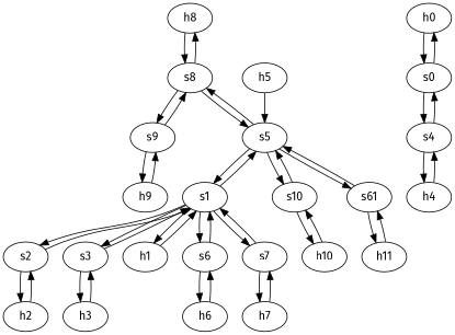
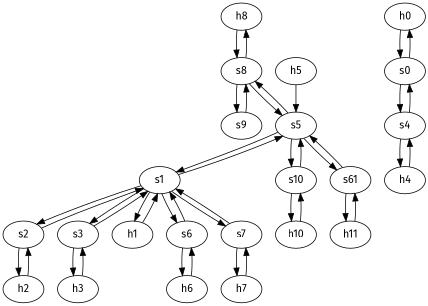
  strict digraph {
    fontname="Fira Sans"
    node [fontname="Fira Sans" type=host]
    edge [capacity="1Gbps" cost=1 dst_port=1 fontname="Fira Sans" src_port=1]
    h8 [ip="111.0.8.8" mac="00:00:00:00:8:8"]
    s8 [type=switch]
    s9 [type=switch]
    s5 [type=switch]
-   h9 [ip="111.0.9.9" mac="00:00:00:00:9:9"]
    s1 [type=switch]
    s10 [type=switch]
    n8 [label=s61 type=switch]
    h2 [ip="111.0.2.2" mac="00:00:00:00:2:2"]
    s2 [type=switch]
    s3 [type=switch]
    h1 [ip="111.0.1.1" mac="00:00:00:00:1:1"]
    s6 [type=switch]
    s7 [type=switch]
    h3 [ip="111.0.3.3" mac="00:00:00:00:3:3"]
    h0 [ip="111.0.0.0" mac="00:00:00:00:0:0"]
    s0 [type=switch]
    s4 [type=switch]
    h4 [ip="111.0.4.4" mac="00:00:00:00:4:4"]
    h6 [ip="111.0.6.6" mac="00:00:00:00:6:6"]
    h7 [ip="111.0.7.7" mac="00:00:00:00:7:7"]
    h5 [ip="111.0.5.5" mac="00:00:00:00:5:5"]
    h10 [ip="111.0.10.10" mac="00:00:00:00:10:10"]
    h11 [ip="111.0.11.11" mac="00:00:00:00:11:11"]
    h8 -> s8
    s8 -> h8
    s8 -> s9 [dst_port=2 src_port=3]
    s8 -> s5 [dst_port=3 src_port=2]
    s9 -> s8 [dst_port=3 src_port=2]
-   s9 -> h9
    s5 -> s8 [dst_port=2 src_port=3]
    s5 -> s1 [dst_port=4 src_port=2]
    s5 -> s10 [dst_port=2 src_port=4]
    s5 -> n8 [dst_port=2 src_port=5]
-   h9 -> s9
    s1 -> s5 [dst_port=2 src_port=4]
    s1 -> s2 [dst_port=2 src_port=2]
    s1 -> s3 [dst_port=2 src_port=3]
    s1 -> h1
    s1 -> s6 [dst_port=2 src_port=5]
    s1 -> s7 [dst_port=2 src_port=6]
    s10 -> s5 [dst_port=4 src_port=2]
    s10 -> h10
    n8 -> s5 [dst_port=5 src_port=2]
    n8 -> h11
    h2 -> s2
    s2 -> s1 [dst_port=2 src_port=2]
    s2 -> h2
    s3 -> s1 [dst_port=3 src_port=2]
    s3 -> h3
    h1 -> s1
    s6 -> s1 [dst_port=5 src_port=2]
    s6 -> h6
    s7 -> s1 [dst_port=6 src_port=2]
    s7 -> h7
    h3 -> s3
    h0 -> s0
    s0 -> h0
    s0 -> s4 [dst_port=2 src_port=2]
    s4 -> s0 [dst_port=2 src_port=2]
    s4 -> h4
    h4 -> s4
    h6 -> s6
    h7 -> s7
    h5 -> s5
    h10 -> s10
    h11 -> n8
  }
